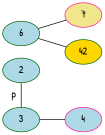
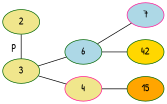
  graph {
    fontname="Patrick Hand"
    rankdir=LR
    node [color=darkgreen fillcolor=lightblue fontname="Patrick Hand" style=filled]
    edge [fontname="Patrick Hand"]
-   2
-   3
+   2 [fillcolor=khaki]
+   3 [fillcolor=khaki]
    6
-   4 [color=deeppink]
-   7 [color=deeppink fillcolor=khaki]
+   4 [color=deeppink fillcolor=khaki]
+   7 [color=deeppink]
    42 [fillcolor=gold]
+   15 [fillcolor=orange]
    subgraph sub_1 {
      rank=same
      2
      3
    }
    2 -- 3 [label=p]
+   3 -- 6
    3 -- 4
    6 -- 7
    6 -- 42
+   4 -- 15
  }
